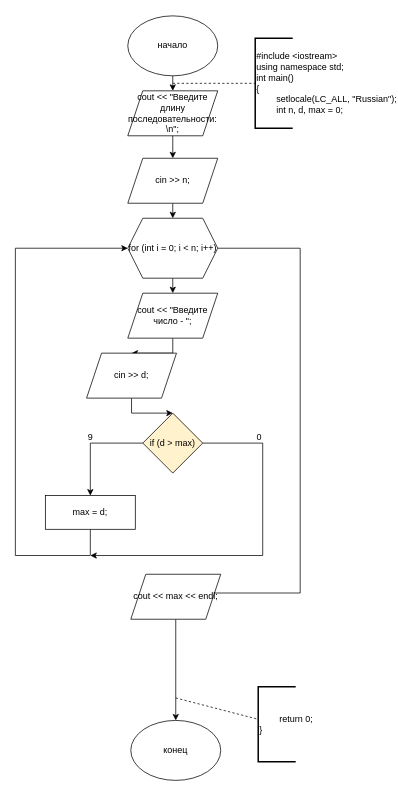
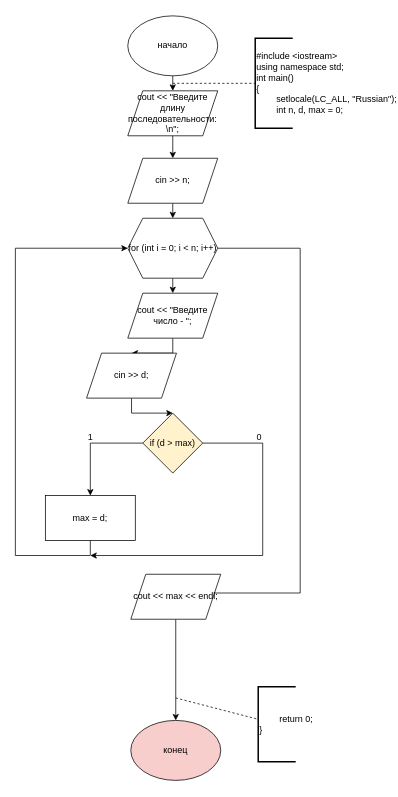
  <mxCell id="0" />
  <mxCell id="1" parent="0" />
  <mxCell id="2" style="edgeStyle=orthogonalEdgeStyle;rounded=0;orthogonalLoop=1;jettySize=auto;html=1;exitX=0.5;exitY=1;exitDx=0;exitDy=0;entryX=0.5;entryY=0;entryDx=0;entryDy=0;" parent="1" source="3" target="5" edge="1"><mxGeometry relative="1" as="geometry" /></mxCell>
  <mxCell id="3" value="начало" style="ellipse;whiteSpace=wrap;html=1;" parent="1" vertex="1"><mxGeometry x="170" y="20" width="120" height="80" as="geometry" /></mxCell>
  <mxCell id="4" style="edgeStyle=orthogonalEdgeStyle;rounded=0;orthogonalLoop=1;jettySize=auto;html=1;exitX=0.5;exitY=1;exitDx=0;exitDy=0;" parent="1" source="5" edge="1"><mxGeometry relative="1" as="geometry"><mxPoint x="230" y="210" as="targetPoint" /></mxGeometry></mxCell>
  <mxCell id="5" value="cout &amp;lt;&amp;lt; &quot;Введите длину последовательности: \n&quot;;" style="shape=parallelogram;perimeter=parallelogramPerimeter;whiteSpace=wrap;html=1;fixedSize=1;" parent="1" vertex="1"><mxGeometry x="170" y="120" width="120" height="60" as="geometry" /></mxCell>
- <mxCell id="6" value="конец" style="ellipse;whiteSpace=wrap;html=1;" parent="1" vertex="1"><mxGeometry x="174" y="960" width="120" height="80" as="geometry" /></mxCell>
+ <mxCell id="6" value="конец" style="ellipse;whiteSpace=wrap;html=1;fillColor=#f8cecc;" parent="1" vertex="1"><mxGeometry x="174" y="960" width="120" height="80" as="geometry" /></mxCell>
  <mxCell id="7" value="" style="endArrow=none;dashed=1;html=1;rounded=0;" parent="1" target="8" edge="1"><mxGeometry width="50" height="50" relative="1" as="geometry"><mxPoint x="230" y="110" as="sourcePoint" /><mxPoint x="230" y="110" as="targetPoint" /></mxGeometry></mxCell>
  <mxCell id="8" value="&lt;div&gt;#include &amp;lt;iostream&amp;gt;&lt;/div&gt;&lt;div&gt;using namespace std;&lt;/div&gt;&lt;div&gt;int main()&lt;/div&gt;&lt;div&gt;{&lt;/div&gt;&lt;div&gt;&lt;span style=&quot;white-space-collapse: collapse;&quot;&gt;&lt;span style=&quot;white-space-collapse: preserve;&quot;&gt;&#09;&lt;/span&gt;setlocale(LC_ALL, &quot;Russian&quot;);&lt;/span&gt;&lt;/div&gt;&lt;div&gt;&lt;span style=&quot;white-space-collapse: collapse;&quot;&gt;&lt;span style=&quot;white-space-collapse: preserve;&quot;&gt;&#09;&lt;/span&gt;int n, d, max = 0;&lt;/span&gt;&lt;/div&gt;" style="strokeWidth=2;html=1;shape=mxgraph.flowchart.annotation_1;align=left;pointerEvents=1;" parent="1" vertex="1"><mxGeometry x="340" y="50" width="50" height="120" as="geometry" /></mxCell>
  <mxCell id="9" value="" style="endArrow=none;dashed=1;html=1;rounded=0;" parent="1" target="10" edge="1"><mxGeometry width="50" height="50" relative="1" as="geometry"><mxPoint x="234" y="930" as="sourcePoint" /><mxPoint x="234" y="930" as="targetPoint" /></mxGeometry></mxCell>
  <mxCell id="10" value="&lt;div&gt;&lt;span style=&quot;white-space-collapse: collapse;&quot;&gt;&lt;span style=&quot;white-space-collapse: preserve;&quot;&gt;&#09;&lt;/span&gt;return 0;&lt;/span&gt;&lt;/div&gt;&lt;div&gt;}&lt;/div&gt;" style="strokeWidth=2;html=1;shape=mxgraph.flowchart.annotation_1;align=left;pointerEvents=1;" parent="1" vertex="1"><mxGeometry x="344" y="915" width="50" height="100" as="geometry" /></mxCell>
  <mxCell id="11" style="edgeStyle=orthogonalEdgeStyle;rounded=0;orthogonalLoop=1;jettySize=auto;html=1;exitX=0.5;exitY=1;exitDx=0;exitDy=0;entryX=0.5;entryY=0;entryDx=0;entryDy=0;" edge="1" parent="1" source="12" target="15"><mxGeometry relative="1" as="geometry" /></mxCell>
  <mxCell id="12" value="cin &amp;gt;&amp;gt; n;" style="shape=parallelogram;perimeter=parallelogramPerimeter;whiteSpace=wrap;html=1;fixedSize=1;" vertex="1" parent="1"><mxGeometry x="170" y="210" width="120" height="60" as="geometry" /></mxCell>
  <mxCell id="13" style="edgeStyle=orthogonalEdgeStyle;rounded=0;orthogonalLoop=1;jettySize=auto;html=1;exitX=0.5;exitY=1;exitDx=0;exitDy=0;entryX=0.5;entryY=0;entryDx=0;entryDy=0;" edge="1" parent="1" source="15" target="17"><mxGeometry relative="1" as="geometry" /></mxCell>
  <mxCell id="14" style="edgeStyle=orthogonalEdgeStyle;rounded=0;orthogonalLoop=1;jettySize=auto;html=1;exitX=1;exitY=0.5;exitDx=0;exitDy=0;entryX=0.5;entryY=0;entryDx=0;entryDy=0;" edge="1" parent="1" source="15" target="27"><mxGeometry relative="1" as="geometry"><Array as="points"><mxPoint x="400" y="330" /><mxPoint x="400" y="790" /><mxPoint x="234" y="790" /></Array></mxGeometry></mxCell>
  <mxCell id="15" value="for (int i = 0; i &amp;lt; n; i++)" style="shape=hexagon;perimeter=hexagonPerimeter2;whiteSpace=wrap;html=1;fixedSize=1;" vertex="1" parent="1"><mxGeometry x="170" y="290" width="120" height="80" as="geometry" /></mxCell>
  <mxCell id="16" style="edgeStyle=orthogonalEdgeStyle;rounded=0;orthogonalLoop=1;jettySize=auto;html=1;exitX=0.5;exitY=1;exitDx=0;exitDy=0;entryX=0.5;entryY=0;entryDx=0;entryDy=0;" edge="1" parent="1" source="17" target="19"><mxGeometry relative="1" as="geometry" /></mxCell>
  <mxCell id="17" value="cout &amp;lt;&amp;lt; &quot;Введите число - &quot;;" style="shape=parallelogram;perimeter=parallelogramPerimeter;whiteSpace=wrap;html=1;fixedSize=1;" vertex="1" parent="1"><mxGeometry x="170" y="390" width="120" height="60" as="geometry" /></mxCell>
  <mxCell id="18" style="edgeStyle=orthogonalEdgeStyle;rounded=0;orthogonalLoop=1;jettySize=auto;html=1;exitX=0.5;exitY=1;exitDx=0;exitDy=0;entryX=0.5;entryY=0;entryDx=0;entryDy=0;" edge="1" parent="1" source="19" target="22"><mxGeometry relative="1" as="geometry" /></mxCell>
  <mxCell id="19" value="cin &amp;gt;&amp;gt; d;" style="shape=parallelogram;perimeter=parallelogramPerimeter;whiteSpace=wrap;html=1;fixedSize=1;" vertex="1" parent="1"><mxGeometry x="115" y="470" width="120" height="60" as="geometry" /></mxCell>
  <mxCell id="20" style="edgeStyle=orthogonalEdgeStyle;rounded=0;orthogonalLoop=1;jettySize=auto;html=1;exitX=0;exitY=0.5;exitDx=0;exitDy=0;" edge="1" parent="1" source="22" target="24"><mxGeometry relative="1" as="geometry" /></mxCell>
  <mxCell id="21" style="edgeStyle=orthogonalEdgeStyle;rounded=0;orthogonalLoop=1;jettySize=auto;html=1;exitX=1;exitY=0.5;exitDx=0;exitDy=0;" edge="1" parent="1" source="22"><mxGeometry relative="1" as="geometry"><mxPoint x="120" y="740" as="targetPoint" /><Array as="points"><mxPoint x="350" y="590" /><mxPoint x="350" y="740" /></Array></mxGeometry></mxCell>
  <mxCell id="22" value="if (d &amp;gt; max)" style="rhombus;whiteSpace=wrap;html=1;fillColor=#fff2cc;" vertex="1" parent="1"><mxGeometry x="190" y="550" width="80" height="80" as="geometry" /></mxCell>
  <mxCell id="23" style="edgeStyle=orthogonalEdgeStyle;rounded=0;orthogonalLoop=1;jettySize=auto;html=1;exitX=0.5;exitY=1;exitDx=0;exitDy=0;entryX=0;entryY=0.5;entryDx=0;entryDy=0;" edge="1" parent="1" source="24" target="15"><mxGeometry relative="1" as="geometry"><Array as="points"><mxPoint x="120" y="740" /><mxPoint x="20" y="740" /><mxPoint x="20" y="330" /></Array></mxGeometry></mxCell>
- <mxCell id="24" value="max = d;" style="rounded=0;whiteSpace=wrap;html=1;" vertex="1" parent="1"><mxGeometry x="60" y="660" width="120" height="45" as="geometry" /></mxCell>
- <mxCell id="25" value="9" style="text;html=1;align=center;verticalAlign=middle;resizable=0;points=[];autosize=1;strokeColor=none;fillColor=none;" vertex="1" parent="1"><mxGeometry x="105" y="568" width="30" height="30" as="geometry" /></mxCell>
+ <mxCell id="24" value="max = d;" style="rounded=0;whiteSpace=wrap;html=1;" vertex="1" parent="1"><mxGeometry x="60" y="660" width="120" height="60" as="geometry" /></mxCell>
+ <mxCell id="25" value="1" style="text;html=1;align=center;verticalAlign=middle;resizable=0;points=[];autosize=1;strokeColor=none;fillColor=none;" vertex="1" parent="1"><mxGeometry x="105" y="568" width="30" height="30" as="geometry" /></mxCell>
  <mxCell id="26" style="edgeStyle=orthogonalEdgeStyle;rounded=0;orthogonalLoop=1;jettySize=auto;html=1;exitX=0.5;exitY=1;exitDx=0;exitDy=0;entryX=0.5;entryY=0;entryDx=0;entryDy=0;" edge="1" parent="1" source="27" target="6"><mxGeometry relative="1" as="geometry" /></mxCell>
  <mxCell id="27" value="cout &amp;lt;&amp;lt; max &amp;lt;&amp;lt; endl;" style="shape=parallelogram;perimeter=parallelogramPerimeter;whiteSpace=wrap;html=1;fixedSize=1;" vertex="1" parent="1"><mxGeometry x="174" y="765" width="120" height="60" as="geometry" /></mxCell>
  <mxCell id="28" value="0" style="text;html=1;align=center;verticalAlign=middle;resizable=0;points=[];autosize=1;strokeColor=none;fillColor=none;" vertex="1" parent="1"><mxGeometry x="330" y="568" width="30" height="30" as="geometry" /></mxCell>
